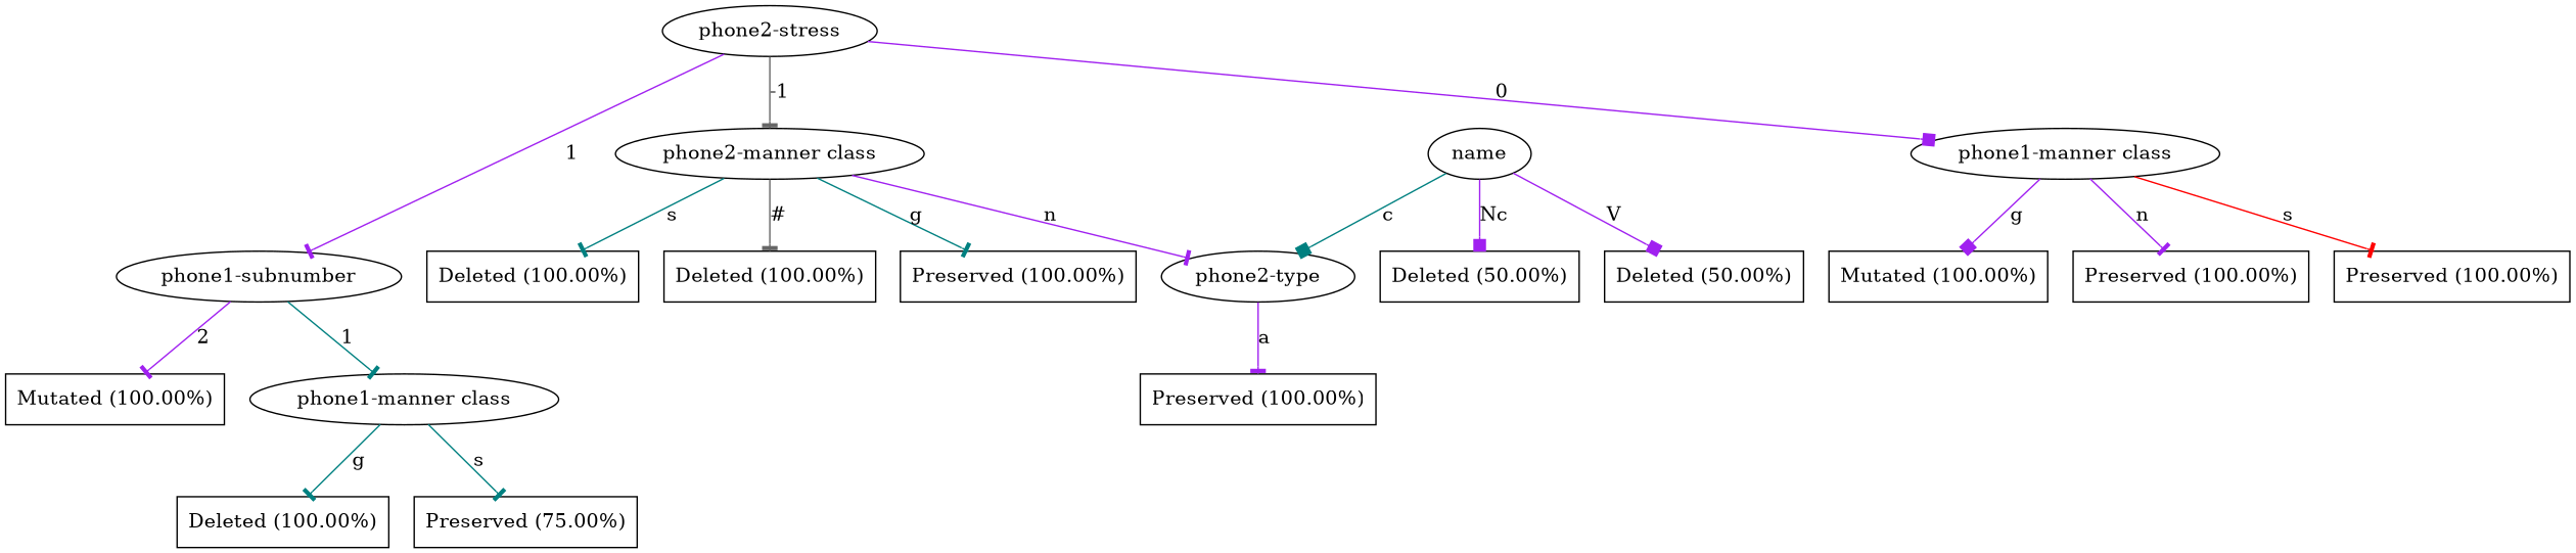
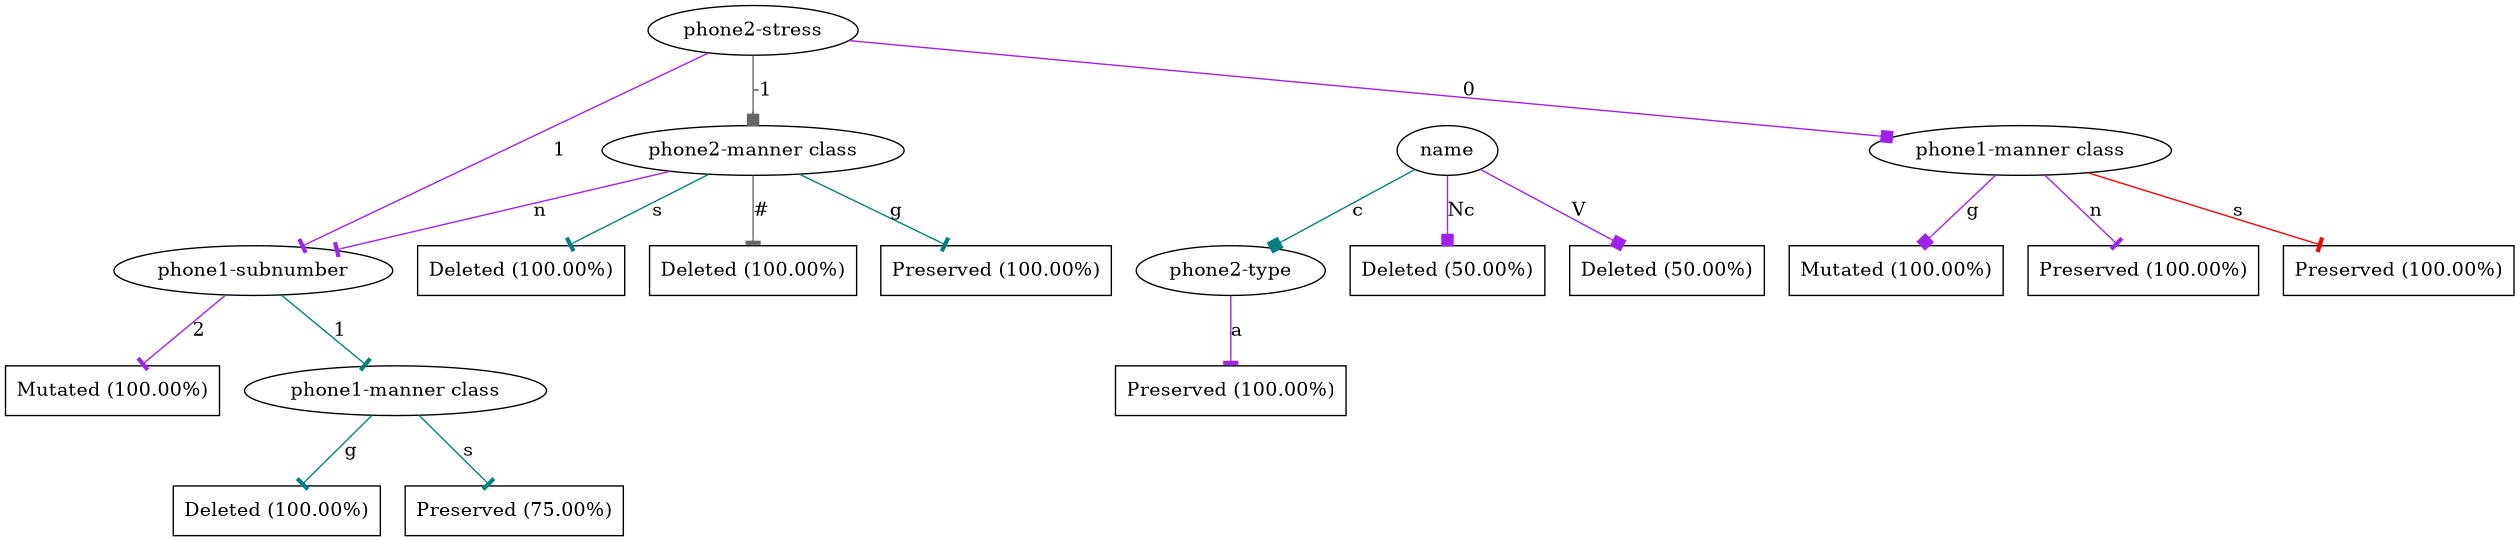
  digraph {
    node [shape=box]
    edge [arrowhead=tee color=purple]
    n1 [label="phone2-stress" shape=ellipse]
    n2 [label="phone2-manner class" shape=ellipse]
    n3 [label="phone1-manner class" shape=ellipse]
    n4 [label="phone1-subnumber" shape=ellipse]
    n5 [label="Deleted (100.00%)"]
    n6 [label="Preserved (100.00%)"]
    n7 [label="phone2-type" shape=ellipse]
    n8 [label="Deleted (100.00%)"]
    n9 [label="Mutated (100.00%)"]
    n10 [label="Preserved (100.00%)"]
    n11 [label="Preserved (100.00%)"]
    n12 [label="phone1-manner class" shape=ellipse]
    n13 [label="Mutated (100.00%)"]
    n14 [label="Preserved (100.00%)"]
    n15 [label=name shape=ellipse]
    n16 [label="Deleted (50.00%)"]
    n17 [label="Deleted (50.00%)"]
    n18 [label="Deleted (100.00%)"]
    n19 [label="Preserved (75.00%)"]
-   n1 -> n2 [color=gray40 label=-1]
+   n1 -> n2 [arrowhead=box color=gray40 label=-1]
    n1 -> n3 [arrowhead=box label=0]
    n1 -> n4 [label=1]
    n2 -> n5 [color=gray40 label="#"]
    n2 -> n6 [color=teal label=g]
-   n2 -> n7 [label=n]
+   n2 -> n4 [label=n]
    n2 -> n8 [color=teal label=s]
    n3 -> n9 [arrowhead=box label=g]
    n3 -> n10 [label=n]
    n3 -> n11 [color=red label=s]
    n4 -> n12 [color=teal label=1]
    n4 -> n13 [label=2]
    n7 -> n14 [label=a]
    n12 -> n18 [color=teal label=g]
    n12 -> n19 [color=teal label=s]
    n15 -> n7 [arrowhead=box color=teal label=c]
    n15 -> n16 [arrowhead=box label=Nc]
    n15 -> n17 [arrowhead=box label=V]
  }
